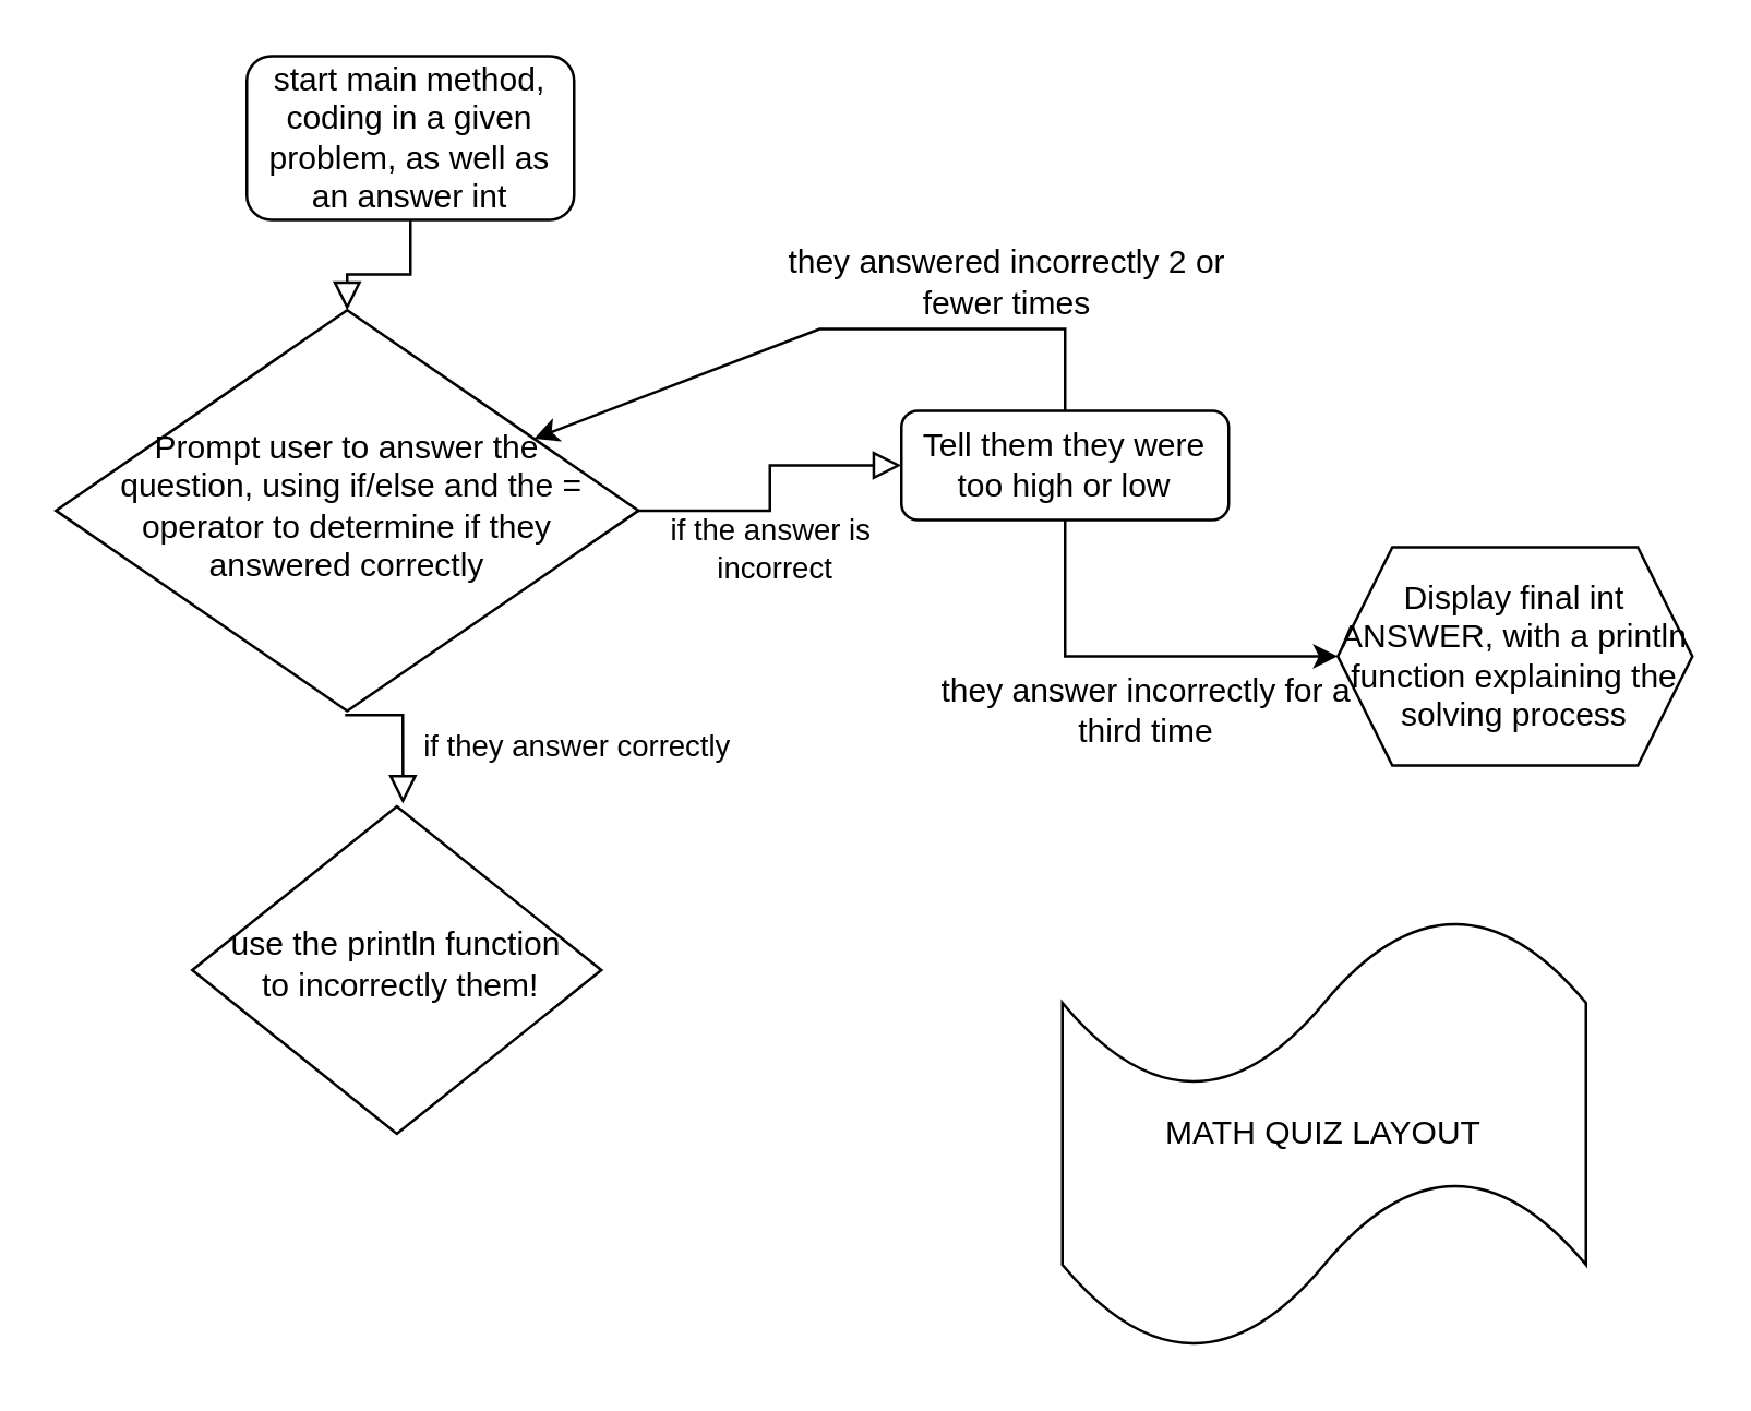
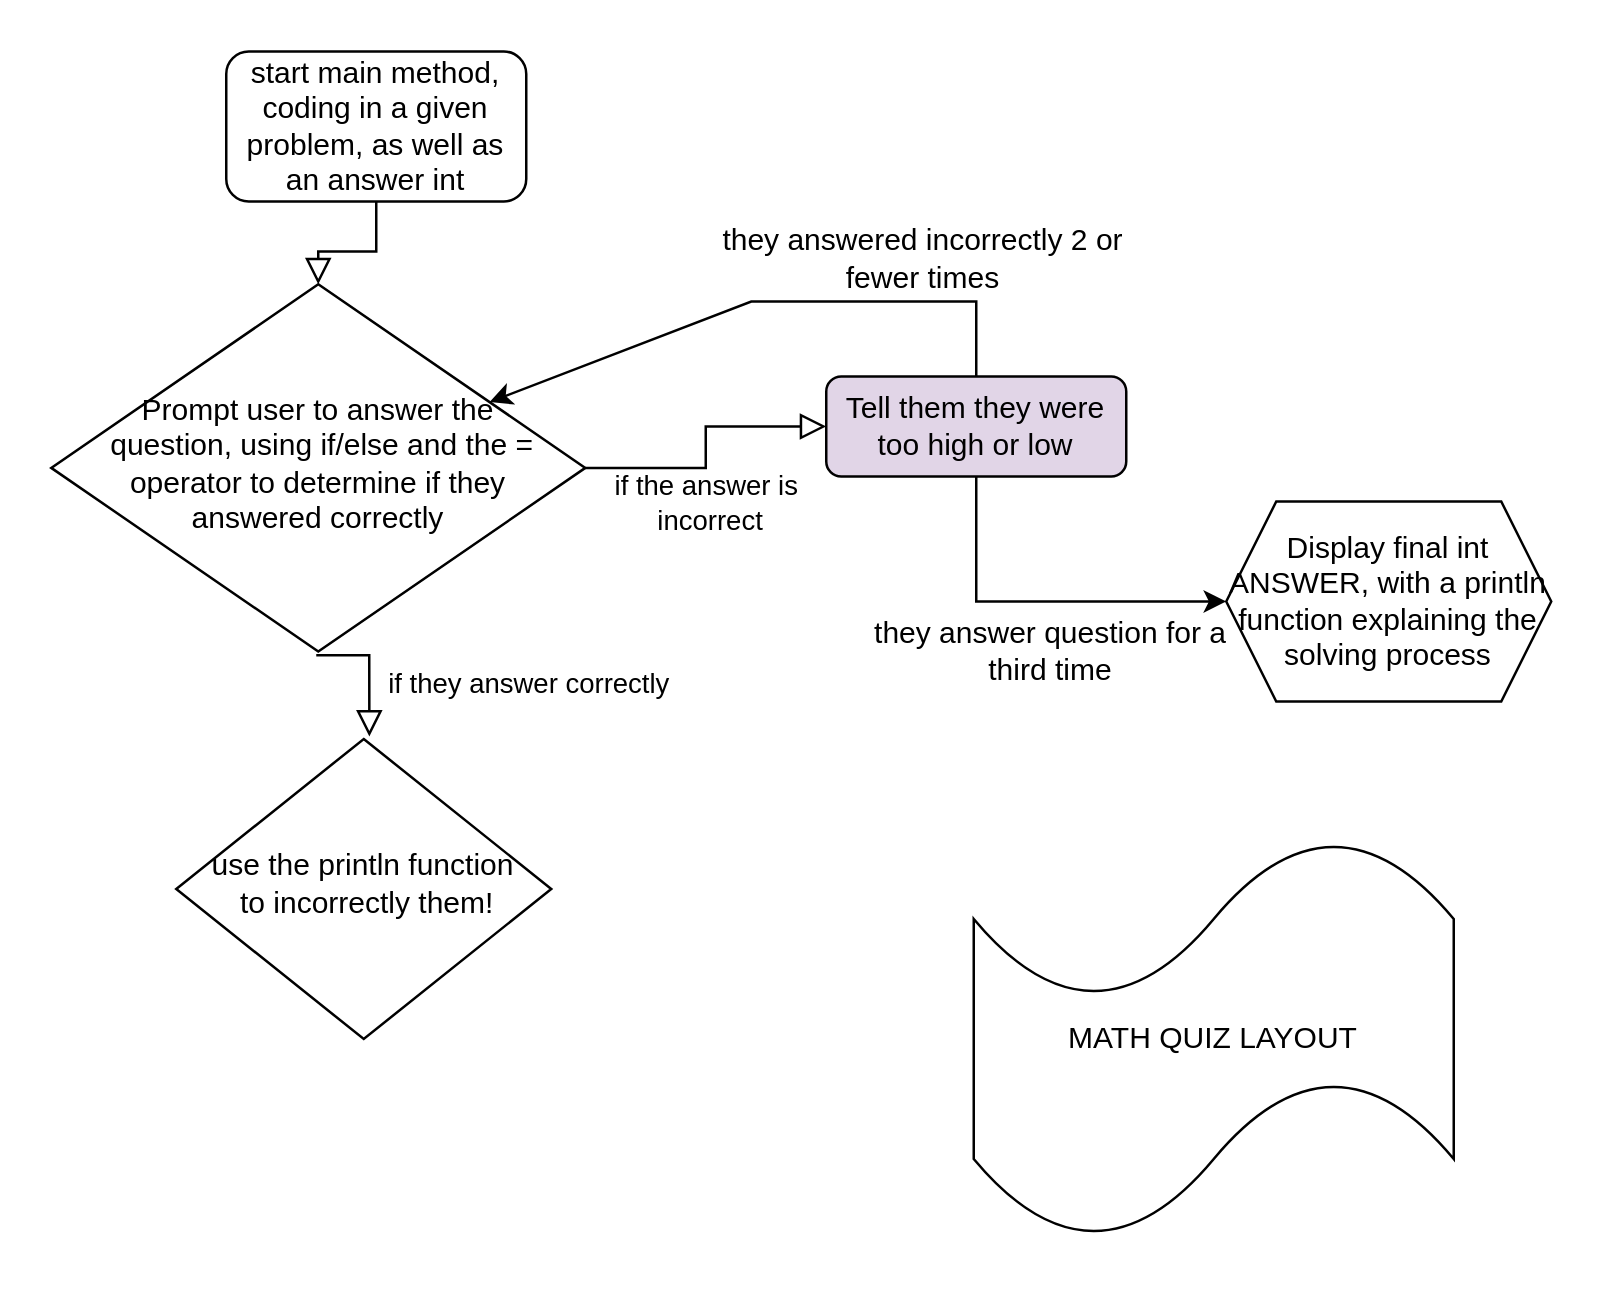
  <mxCell id="0" />
  <mxCell id="1" parent="0" />
  <mxCell id="2" value="" style="rounded=0;html=1;jettySize=auto;orthogonalLoop=1;fontSize=11;endArrow=block;endFill=0;endSize=8;strokeWidth=1;shadow=0;labelBackgroundColor=none;edgeStyle=orthogonalEdgeStyle;" parent="1" source="3" target="6" edge="1"><mxGeometry relative="1" as="geometry" /></mxCell>
  <mxCell id="3" value="start main method,&lt;br&gt;coding in a given problem, as well as an answer int" style="rounded=1;whiteSpace=wrap;html=1;fontSize=12;glass=0;strokeWidth=1;shadow=0;" parent="1" vertex="1"><mxGeometry x="90" y="20" width="120" height="60" as="geometry" /></mxCell>
  <mxCell id="4" value="if they answer correctly" style="rounded=0;html=1;jettySize=auto;orthogonalLoop=1;fontSize=11;endArrow=block;endFill=0;endSize=8;strokeWidth=1;shadow=0;labelBackgroundColor=none;edgeStyle=orthogonalEdgeStyle;" parent="1" edge="1"><mxGeometry x="-0.21" y="-65" relative="1" as="geometry"><mxPoint x="129" y="12" as="offset" /><mxPoint x="126" y="261.51" as="sourcePoint" /><mxPoint x="147.238" y="294.01" as="targetPoint" /></mxGeometry></mxCell>
  <mxCell id="5" value="if the answer is&lt;br&gt;&amp;nbsp;incorrect" style="edgeStyle=orthogonalEdgeStyle;rounded=0;html=1;jettySize=auto;orthogonalLoop=1;fontSize=11;endArrow=block;endFill=0;endSize=8;strokeWidth=1;shadow=0;labelBackgroundColor=none;" parent="1" source="6" target="7" edge="1"><mxGeometry x="-0.132" y="-15" relative="1" as="geometry"><mxPoint x="-15" y="15" as="offset" /></mxGeometry></mxCell>
  <mxCell id="6" value="Prompt user to answer the&lt;br&gt;&amp;nbsp;question, using if/else and the = operator to determine if they answered correctly" style="rhombus;whiteSpace=wrap;html=1;shadow=0;fontFamily=Helvetica;fontSize=12;align=center;strokeWidth=1;spacing=6;spacingTop=-4;" parent="1" vertex="1"><mxGeometry x="20" y="113.13" width="213.62" height="146.87" as="geometry" /></mxCell>
- <mxCell id="7" value="Tell them they were too high or low" style="rounded=1;whiteSpace=wrap;html=1;fontSize=12;glass=0;strokeWidth=1;shadow=0;" parent="1" vertex="1"><mxGeometry x="330" y="150" width="120" height="40" as="geometry" /></mxCell>
+ <mxCell id="7" value="Tell them they were too high or low" style="rounded=1;whiteSpace=wrap;html=1;fontSize=12;glass=0;strokeWidth=1;shadow=0;fillColor=#e1d5e7;" parent="1" vertex="1"><mxGeometry x="330" y="150" width="120" height="40" as="geometry" /></mxCell>
  <mxCell id="8" value="use the println function&lt;br&gt;&amp;nbsp;to incorrectly them!" style="rhombus;whiteSpace=wrap;html=1;shadow=0;fontFamily=Helvetica;fontSize=12;align=center;strokeWidth=1;spacing=6;spacingTop=-4;" parent="1" vertex="1"><mxGeometry x="70" y="295" width="150" height="120" as="geometry" /></mxCell>
  <mxCell id="9" value="" style="endArrow=classic;html=1;rounded=0;" edge="1" parent="1" target="6"><mxGeometry width="50" height="50" relative="1" as="geometry"><mxPoint x="390" y="150" as="sourcePoint" /><mxPoint x="390" y="100" as="targetPoint" /><Array as="points"><mxPoint x="390" y="120" /><mxPoint x="300" y="120" /></Array></mxGeometry></mxCell>
  <mxCell id="10" value="they answered incorrectly 2 or fewer times" style="text;html=1;strokeColor=none;fillColor=none;align=center;verticalAlign=middle;whiteSpace=wrap;rounded=0;" vertex="1" parent="1"><mxGeometry x="284" y="93.13" width="170" height="20" as="geometry" /></mxCell>
  <mxCell id="11" value="Display final int ANSWER, with a println function explaining the solving process" style="shape=hexagon;perimeter=hexagonPerimeter2;whiteSpace=wrap;html=1;fixedSize=1;" vertex="1" parent="1"><mxGeometry x="490" y="200" width="130" height="80" as="geometry" /></mxCell>
  <mxCell id="12" value="" style="endArrow=classic;html=1;strokeColor=#000000;entryX=0;entryY=0.5;entryDx=0;entryDy=0;rounded=0;" edge="1" parent="1" target="11"><mxGeometry width="50" height="50" relative="1" as="geometry"><mxPoint x="390" y="190" as="sourcePoint" /><mxPoint x="440" y="140" as="targetPoint" /><Array as="points"><mxPoint x="390" y="240" /></Array></mxGeometry></mxCell>
- <mxCell id="13" value="they answer incorrectly for a third time" style="text;html=1;strokeColor=none;fillColor=none;align=center;verticalAlign=middle;whiteSpace=wrap;rounded=0;" vertex="1" parent="1"><mxGeometry x="340" y="250" width="160" height="20" as="geometry" /></mxCell>
+ <mxCell id="13" value="they answer question for a third time" style="text;html=1;strokeColor=none;fillColor=none;align=center;verticalAlign=middle;whiteSpace=wrap;rounded=0;" vertex="1" parent="1"><mxGeometry x="340" y="250" width="160" height="20" as="geometry" /></mxCell>
  <mxCell id="14" value="MATH QUIZ LAYOUT" style="shape=tape;whiteSpace=wrap;html=1;" vertex="1" parent="1"><mxGeometry x="389" y="335" width="192" height="160" as="geometry" /></mxCell>
